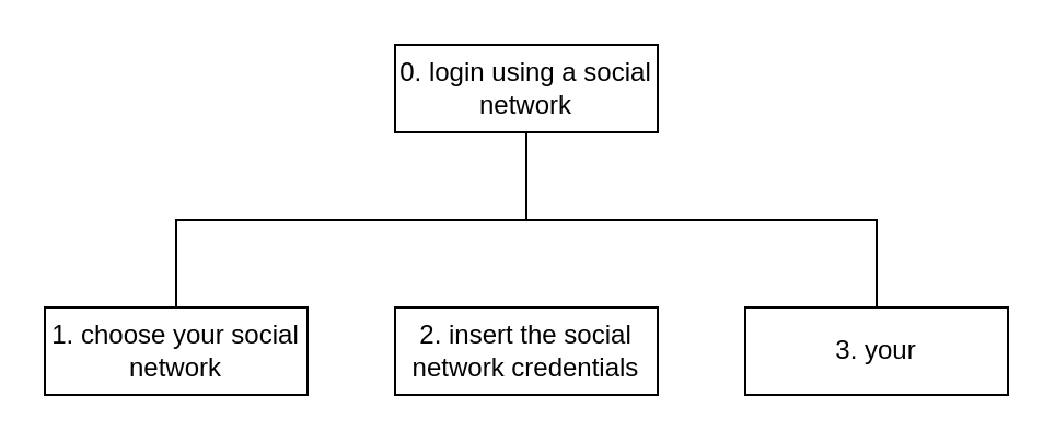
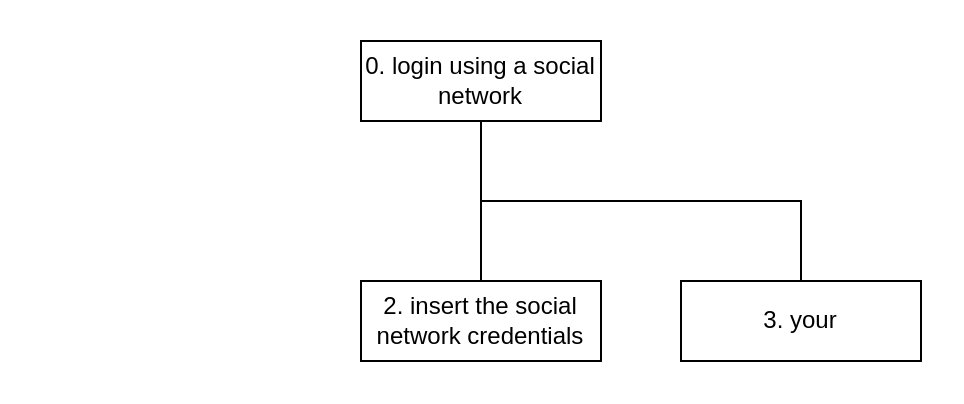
  <mxCell id="0" />
  <mxCell id="1" parent="0" />
  <mxCell id="2" value="0. login using a social network" style="rounded=0;whiteSpace=wrap;html=1;" parent="1" vertex="1"><mxGeometry x="180" y="20" width="120" height="40" as="geometry" /></mxCell>
- <mxCell id="3" value="1. choose your social network" style="rounded=0;whiteSpace=wrap;html=1;" parent="1" vertex="1"><mxGeometry x="20" y="140" width="120" height="40" as="geometry" /></mxCell>
  <mxCell id="4" value="2. insert the social network credentials" style="rounded=0;whiteSpace=wrap;html=1;" parent="1" vertex="1"><mxGeometry x="180" y="140" width="120" height="40" as="geometry" /></mxCell>
  <mxCell id="5" value="3. your" style="rounded=0;whiteSpace=wrap;html=1;" parent="1" vertex="1"><mxGeometry x="340" y="140" width="120" height="40" as="geometry" /></mxCell>
- <mxCell id="6" value="" style="endArrow=none;html=1;rounded=0;exitX=0.5;exitY=0;exitDx=0;exitDy=0;entryX=0.5;entryY=1;entryDx=0;entryDy=0;edgeStyle=orthogonalEdgeStyle;" parent="1" source="3" target="2" edge="1"><mxGeometry width="50" height="50" relative="1" as="geometry"><mxPoint x="-300" y="130" as="sourcePoint" /><mxPoint x="-250" y="80" as="targetPoint" /></mxGeometry></mxCell>
+ <mxCell id="7" value="" style="endArrow=none;html=1;rounded=0;entryX=0.5;entryY=1;entryDx=0;entryDy=0;exitX=0.5;exitY=0;exitDx=0;exitDy=0;edgeStyle=orthogonalEdgeStyle;" parent="1" source="4" target="2" edge="1"><mxGeometry width="50" height="50" relative="1" as="geometry"><mxPoint x="150" y="170" as="sourcePoint" /><mxPoint x="200" y="120" as="targetPoint" /></mxGeometry></mxCell>
  <mxCell id="8" value="" style="endArrow=none;html=1;rounded=0;entryX=0.5;entryY=1;entryDx=0;entryDy=0;exitX=0.5;exitY=0;exitDx=0;exitDy=0;edgeStyle=orthogonalEdgeStyle;" parent="1" source="5" target="2" edge="1"><mxGeometry width="50" height="50" relative="1" as="geometry"><mxPoint x="590" y="200" as="sourcePoint" /><mxPoint x="640" y="150" as="targetPoint" /></mxGeometry></mxCell>
